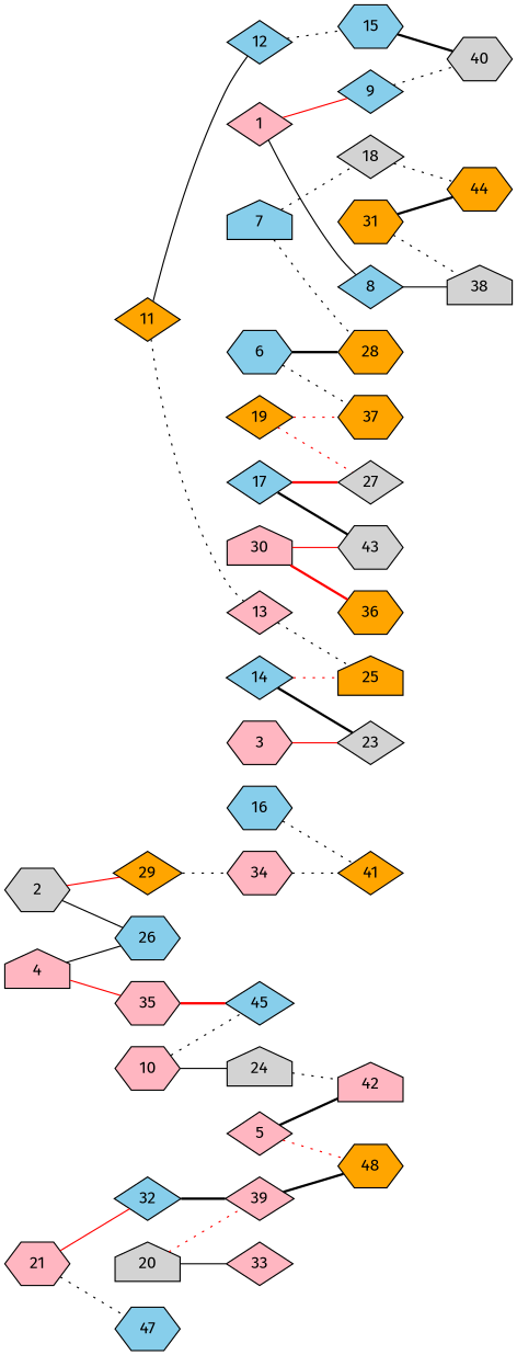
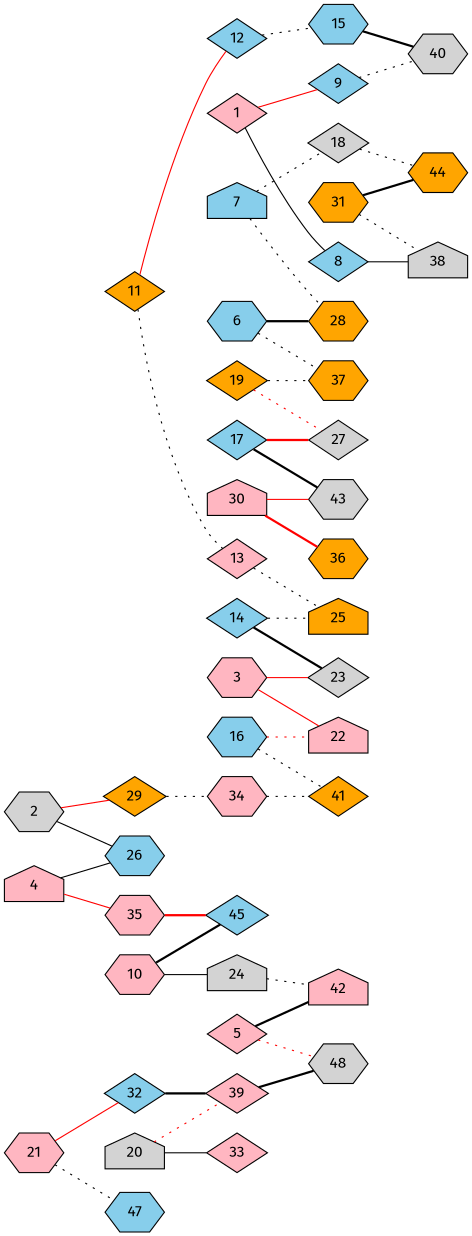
  graph {
    fontname="Fira Sans"
    rankdir=LR
    node [fillcolor=lightpink fontname="Fira Sans" shape=diamond style=filled]
    edge [color=black fontname="Fira Sans" style=dotted]
    1
    8 [fillcolor=skyblue]
    9 [fillcolor=skyblue]
    38 [fillcolor=lightgrey shape=house]
    40 [fillcolor=lightgrey shape=hexagon]
    2 [fillcolor=lightgrey shape=hexagon]
    26 [fillcolor=skyblue shape=hexagon]
    29 [fillcolor=orange]
    34 [shape=hexagon]
+   22 [shape=house]
    3 [shape=hexagon]
    23 [fillcolor=lightgrey]
    4 [shape=house]
    35 [shape=hexagon]
    45 [fillcolor=skyblue]
    5
    42 [shape=house]
-   48 [fillcolor=orange shape=hexagon]
+   48 [fillcolor=lightgrey shape=hexagon]
    6 [fillcolor=skyblue shape=hexagon]
    28 [fillcolor=orange shape=hexagon]
    37 [fillcolor=orange shape=hexagon]
    7 [fillcolor=skyblue shape=house]
    18 [fillcolor=lightgrey]
    44 [fillcolor=orange shape=hexagon]
    24 [fillcolor=lightgrey shape=house]
    10 [shape=hexagon]
    11 [fillcolor=orange]
    12 [fillcolor=skyblue]
    13
    15 [fillcolor=skyblue shape=hexagon]
    25 [fillcolor=orange shape=house]
    14 [fillcolor=skyblue]
    16 [fillcolor=skyblue shape=hexagon]
    41 [fillcolor=orange]
    17 [fillcolor=skyblue]
    27 [fillcolor=lightgrey]
    43 [fillcolor=lightgrey shape=hexagon]
    19 [fillcolor=orange]
    20 [fillcolor=lightgrey shape=house]
    33
    39
    47 [fillcolor=skyblue shape=hexagon]
    21 [shape=hexagon]
    32 [fillcolor=skyblue]
    30 [shape=house]
    36 [fillcolor=orange shape=hexagon]
    31 [fillcolor=orange shape=hexagon]
    1 -- 8 [style=solid]
    1 -- 9 [color=red style=solid]
    8 -- 38 [style=solid]
    9 -- 40
    2 -- 26 [style=solid]
    2 -- 29 [color=red style=solid]
    29 -- 34
    34 -- 41
+   3 -- 22 [color=red style=solid]
    3 -- 23 [color=red style=solid]
    4 -- 26 [style=solid]
    4 -- 35 [color=red style=solid]
    35 -- 45 [color=red style=bold]
    5 -- 42 [style=bold]
    5 -- 48 [color=red]
    6 -- 28 [style=bold]
    6 -- 37
    7 -- 28
    7 -- 18
    18 -- 44
    24 -- 42
-   10 -- 45
+   10 -- 45 [style=bold]
    10 -- 24 [style=solid]
-   11 -- 12 [style=solid]
+   11 -- 12 [color=red style=solid]
    11 -- 13
    12 -- 15
    13 -- 25
    15 -- 40 [style=bold]
    14 -- 23 [style=bold]
-   14 -- 25 [color=red]
+   14 -- 25
+   16 -- 22 [color=red]
    16 -- 41
    17 -- 27 [color=red style=bold]
    17 -- 43 [style=bold]
-   19 -- 37 [color=red]
+   19 -- 37
    19 -- 27 [color=red]
    20 -- 33 [style=solid]
    20 -- 39 [color=red]
    39 -- 48 [style=bold]
    21 -- 47
    21 -- 32 [color=red style=solid]
    32 -- 39 [style=bold]
    30 -- 43 [color=red style=solid]
    30 -- 36 [color=red style=bold]
    31 -- 38
    31 -- 44 [style=bold]
  }
